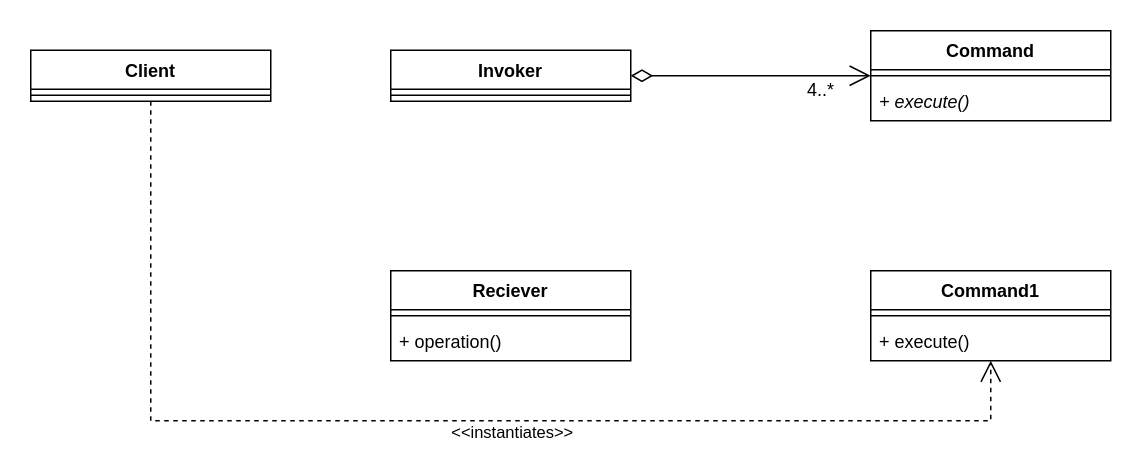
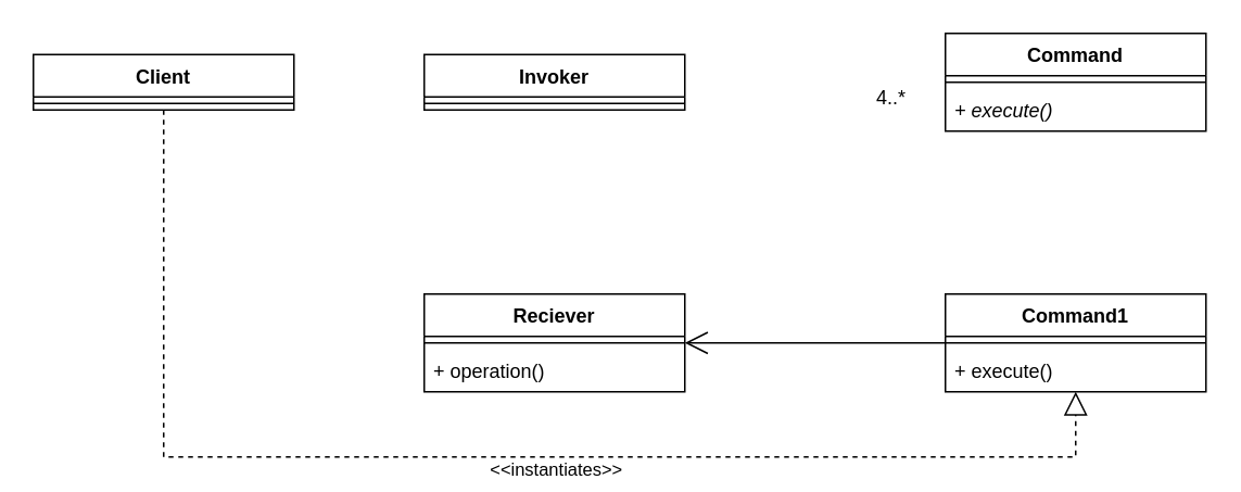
  <mxCell id="0" />
  <mxCell id="1" parent="0" />
  <mxCell id="2" value="Command" style="swimlane;fontStyle=1;align=center;verticalAlign=top;childLayout=stackLayout;horizontal=1;startSize=26;horizontalStack=0;resizeParent=1;resizeParentMax=0;resizeLast=0;collapsible=1;marginBottom=0;" vertex="1" parent="1"><mxGeometry x="580" y="20" width="160" height="60" as="geometry" /></mxCell>
  <mxCell id="3" value="" style="line;strokeWidth=1;fillColor=none;align=left;verticalAlign=middle;spacingTop=-1;spacingLeft=3;spacingRight=3;rotatable=0;labelPosition=right;points=[];portConstraint=eastwest;" vertex="1" parent="2"><mxGeometry y="26" width="160" height="8" as="geometry" /></mxCell>
  <mxCell id="4" value="+ execute()" style="text;strokeColor=none;fillColor=none;align=left;verticalAlign=top;spacingLeft=4;spacingRight=4;overflow=hidden;rotatable=0;points=[[0,0.5],[1,0.5]];portConstraint=eastwest;fontStyle=2" vertex="1" parent="2"><mxGeometry y="34" width="160" height="26" as="geometry" /></mxCell>
+ <mxCell id="5" style="edgeStyle=orthogonalEdgeStyle;rounded=0;orthogonalLoop=1;jettySize=auto;html=1;startSize=12;endArrow=open;endFill=0;endSize=12;" edge="1" parent="1" source="6" target="9"><mxGeometry relative="1" as="geometry" /></mxCell>
  <mxCell id="6" value="Command1" style="swimlane;fontStyle=1;align=center;verticalAlign=top;childLayout=stackLayout;horizontal=1;startSize=26;horizontalStack=0;resizeParent=1;resizeParentMax=0;resizeLast=0;collapsible=1;marginBottom=0;" vertex="1" parent="1"><mxGeometry x="580" y="180" width="160" height="60" as="geometry" /></mxCell>
  <mxCell id="7" value="" style="line;strokeWidth=1;fillColor=none;align=left;verticalAlign=middle;spacingTop=-1;spacingLeft=3;spacingRight=3;rotatable=0;labelPosition=right;points=[];portConstraint=eastwest;" vertex="1" parent="6"><mxGeometry y="26" width="160" height="8" as="geometry" /></mxCell>
  <mxCell id="8" value="+ execute()" style="text;strokeColor=none;fillColor=none;align=left;verticalAlign=top;spacingLeft=4;spacingRight=4;overflow=hidden;rotatable=0;points=[[0,0.5],[1,0.5]];portConstraint=eastwest;fontStyle=0" vertex="1" parent="6"><mxGeometry y="34" width="160" height="26" as="geometry" /></mxCell>
  <mxCell id="9" value="Reciever" style="swimlane;fontStyle=1;align=center;verticalAlign=top;childLayout=stackLayout;horizontal=1;startSize=26;horizontalStack=0;resizeParent=1;resizeParentMax=0;resizeLast=0;collapsible=1;marginBottom=0;" vertex="1" parent="1"><mxGeometry x="260" y="180" width="160" height="60" as="geometry" /></mxCell>
  <mxCell id="10" value="" style="line;strokeWidth=1;fillColor=none;align=left;verticalAlign=middle;spacingTop=-1;spacingLeft=3;spacingRight=3;rotatable=0;labelPosition=right;points=[];portConstraint=eastwest;" vertex="1" parent="9"><mxGeometry y="26" width="160" height="8" as="geometry" /></mxCell>
  <mxCell id="11" value="+ operation()" style="text;strokeColor=none;fillColor=none;align=left;verticalAlign=top;spacingLeft=4;spacingRight=4;overflow=hidden;rotatable=0;points=[[0,0.5],[1,0.5]];portConstraint=eastwest;fontStyle=0" vertex="1" parent="9"><mxGeometry y="34" width="160" height="26" as="geometry" /></mxCell>
- <mxCell id="12" style="edgeStyle=orthogonalEdgeStyle;rounded=0;orthogonalLoop=1;jettySize=auto;html=1;exitX=1;exitY=0.5;exitDx=0;exitDy=0;startSize=12;endArrow=open;endFill=0;endSize=12;startArrow=diamondThin;startFill=0;" edge="1" parent="1" source="15" target="2"><mxGeometry relative="1" as="geometry" /></mxCell>
- <mxCell id="13" style="edgeStyle=orthogonalEdgeStyle;rounded=0;orthogonalLoop=1;jettySize=auto;html=1;startSize=12;endArrow=open;endFill=0;endSize=12;dashed=1;" edge="1" parent="1" source="17" target="6"><mxGeometry relative="1" as="geometry"><Array as="points"><mxPoint x="100" y="280" /><mxPoint x="660" y="280" /></Array></mxGeometry></mxCell>
+ <mxCell id="13" style="edgeStyle=orthogonalEdgeStyle;rounded=0;orthogonalLoop=1;jettySize=auto;html=1;startSize=12;endArrow=block;endFill=0;endSize=12;dashed=1;" edge="1" parent="1" source="17" target="6"><mxGeometry relative="1" as="geometry"><Array as="points"><mxPoint x="100" y="280" /><mxPoint x="660" y="280" /></Array></mxGeometry></mxCell>
  <mxCell id="14" value="&amp;lt;&amp;lt;instantiates&amp;gt;&amp;gt;" style="edgeLabel;html=1;align=center;verticalAlign=middle;resizable=0;points=[];" vertex="1" connectable="0" parent="13"><mxGeometry x="0.11" y="2" relative="1" as="geometry"><mxPoint x="2" y="9" as="offset" /></mxGeometry></mxCell>
  <mxCell id="15" value="Invoker" style="swimlane;fontStyle=1;align=center;verticalAlign=top;childLayout=stackLayout;horizontal=1;startSize=26;horizontalStack=0;resizeParent=1;resizeParentMax=0;resizeLast=0;collapsible=1;marginBottom=0;" vertex="1" parent="1"><mxGeometry x="260" y="33" width="160" height="34" as="geometry" /></mxCell>
  <mxCell id="16" value="" style="line;strokeWidth=1;fillColor=none;align=left;verticalAlign=middle;spacingTop=-1;spacingLeft=3;spacingRight=3;rotatable=0;labelPosition=right;points=[];portConstraint=eastwest;" vertex="1" parent="15"><mxGeometry y="26" width="160" height="8" as="geometry" /></mxCell>
  <mxCell id="17" value="Client" style="swimlane;fontStyle=1;align=center;verticalAlign=top;childLayout=stackLayout;horizontal=1;startSize=26;horizontalStack=0;resizeParent=1;resizeParentMax=0;resizeLast=0;collapsible=1;marginBottom=0;" vertex="1" parent="1"><mxGeometry x="20" y="33" width="160" height="34" as="geometry" /></mxCell>
  <mxCell id="18" value="" style="line;strokeWidth=1;fillColor=none;align=left;verticalAlign=middle;spacingTop=-1;spacingLeft=3;spacingRight=3;rotatable=0;labelPosition=right;points=[];portConstraint=eastwest;" vertex="1" parent="17"><mxGeometry y="26" width="160" height="8" as="geometry" /></mxCell>
  <mxCell id="19" value="4..*" style="text;html=1;strokeColor=none;fillColor=none;align=center;verticalAlign=middle;whiteSpace=wrap;rounded=0;" vertex="1" parent="1"><mxGeometry x="527" y="50" width="40" height="20" as="geometry" /></mxCell>
